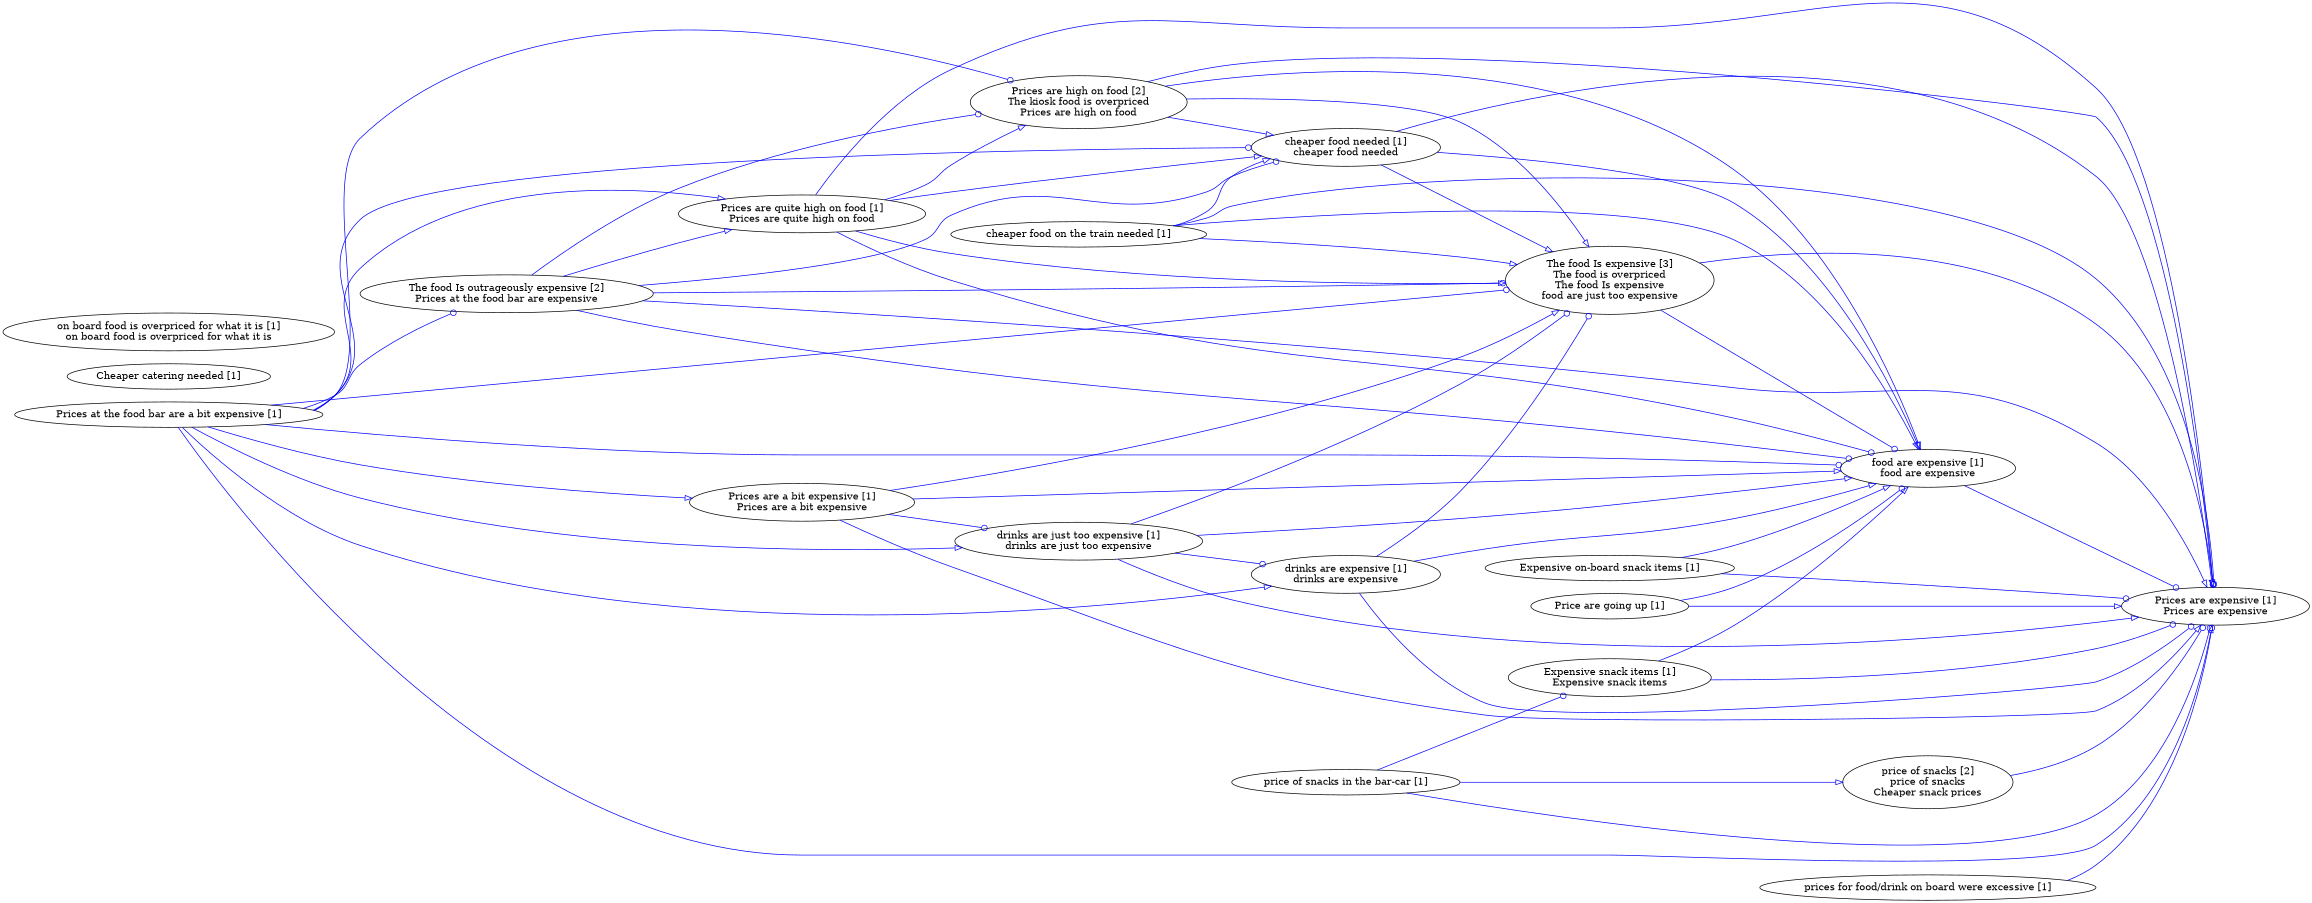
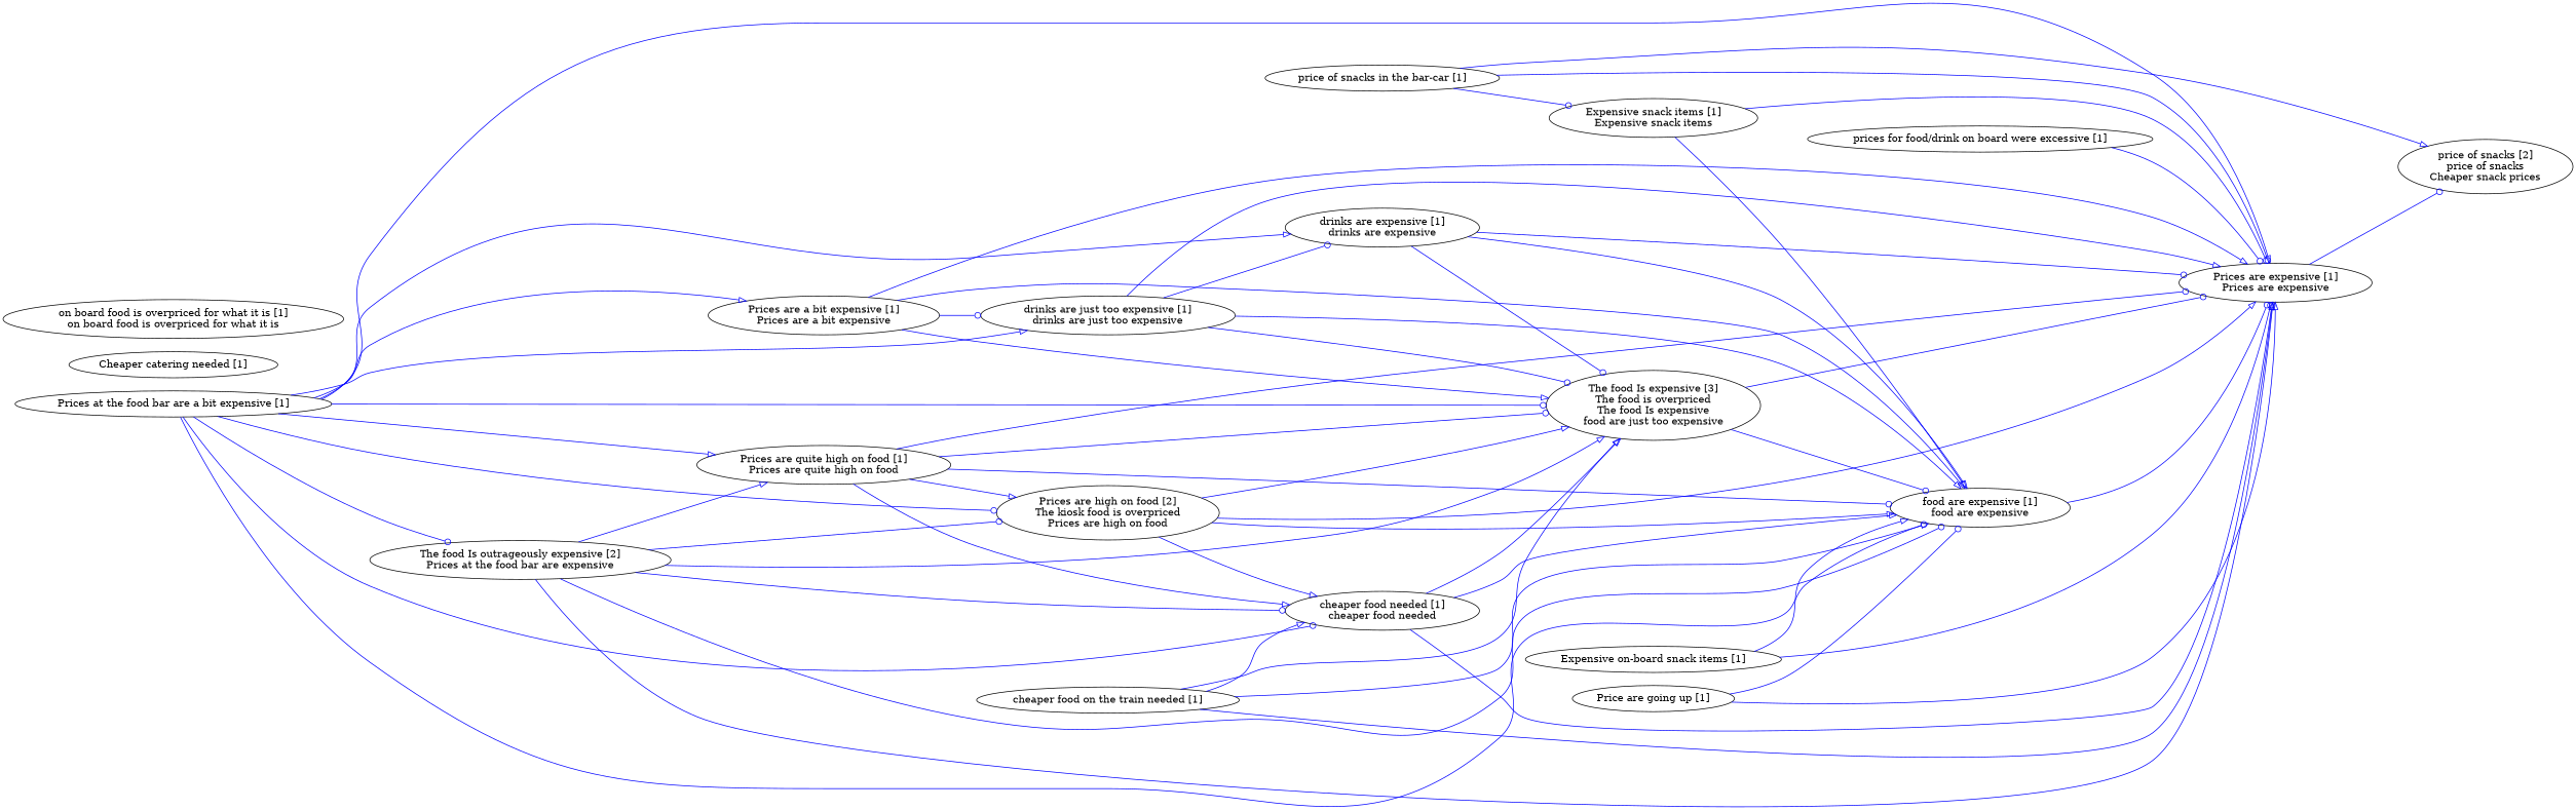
  digraph {
    rankdir=LR
    edge [arrowhead=onormal color=blue]
    "Prices are high on food [2]\nThe kiosk food is overpriced\nPrices are high on food"
    "The food Is expensive [3]\nThe food is overpriced\nThe food Is expensive\nfood are just too expensive"
    "Prices are expensive [1]\nPrices are expensive"
    "cheaper food needed [1]\ncheaper food needed"
    "food are expensive [1]\nfood are expensive"
    "The food Is outrageously expensive [2]\nPrices at the food bar are expensive"
    "Prices are quite high on food [1]\nPrices are quite high on food"
    "price of snacks [2]\nprice of snacks\nCheaper snack prices"
    "Cheaper catering needed [1]"
    "Expensive on-board snack items [1]"
    "Expensive snack items [1]\nExpensive snack items"
    "Price are going up [1]"
    "Prices at the food bar are a bit expensive [1]"
    "Prices are a bit expensive [1]\nPrices are a bit expensive"
    "drinks are just too expensive [1]\ndrinks are just too expensive"
    "drinks are expensive [1]\ndrinks are expensive"
    "cheaper food on the train needed [1]"
    "on board food is overpriced for what it is [1]\non board food is overpriced for what it is"
    "price of snacks in the bar-car [1]"
    "prices for food/drink on board were excessive [1]"
    "Prices are high on food [2]\nThe kiosk food is overpriced\nPrices are high on food" -> "The food Is expensive [3]\nThe food is overpriced\nThe food Is expensive\nfood are just too expensive"
    "Prices are high on food [2]\nThe kiosk food is overpriced\nPrices are high on food" -> "Prices are expensive [1]\nPrices are expensive"
    "Prices are high on food [2]\nThe kiosk food is overpriced\nPrices are high on food" -> "cheaper food needed [1]\ncheaper food needed"
    "Prices are high on food [2]\nThe kiosk food is overpriced\nPrices are high on food" -> "food are expensive [1]\nfood are expensive"
    "The food Is expensive [3]\nThe food is overpriced\nThe food Is expensive\nfood are just too expensive" -> "Prices are expensive [1]\nPrices are expensive" [arrowhead=odot]
    "The food Is expensive [3]\nThe food is overpriced\nThe food Is expensive\nfood are just too expensive" -> "food are expensive [1]\nfood are expensive" [arrowhead=odot]
    "cheaper food needed [1]\ncheaper food needed" -> "The food Is expensive [3]\nThe food is overpriced\nThe food Is expensive\nfood are just too expensive"
    "cheaper food needed [1]\ncheaper food needed" -> "Prices are expensive [1]\nPrices are expensive"
    "cheaper food needed [1]\ncheaper food needed" -> "food are expensive [1]\nfood are expensive"
    "food are expensive [1]\nfood are expensive" -> "Prices are expensive [1]\nPrices are expensive" [arrowhead=odot]
    "The food Is outrageously expensive [2]\nPrices at the food bar are expensive" -> "Prices are high on food [2]\nThe kiosk food is overpriced\nPrices are high on food" [arrowhead=odot]
    "The food Is outrageously expensive [2]\nPrices at the food bar are expensive" -> "The food Is expensive [3]\nThe food is overpriced\nThe food Is expensive\nfood are just too expensive"
    "The food Is outrageously expensive [2]\nPrices at the food bar are expensive" -> "Prices are expensive [1]\nPrices are expensive"
    "The food Is outrageously expensive [2]\nPrices at the food bar are expensive" -> "cheaper food needed [1]\ncheaper food needed" [arrowhead=odot]
    "The food Is outrageously expensive [2]\nPrices at the food bar are expensive" -> "food are expensive [1]\nfood are expensive" [arrowhead=odot]
    "The food Is outrageously expensive [2]\nPrices at the food bar are expensive" -> "Prices are quite high on food [1]\nPrices are quite high on food"
    "Prices are quite high on food [1]\nPrices are quite high on food" -> "Prices are high on food [2]\nThe kiosk food is overpriced\nPrices are high on food"
    "Prices are quite high on food [1]\nPrices are quite high on food" -> "The food Is expensive [3]\nThe food is overpriced\nThe food Is expensive\nfood are just too expensive" [arrowhead=odot]
    "Prices are quite high on food [1]\nPrices are quite high on food" -> "Prices are expensive [1]\nPrices are expensive" [arrowhead=odot]
    "Prices are quite high on food [1]\nPrices are quite high on food" -> "cheaper food needed [1]\ncheaper food needed"
    "Prices are quite high on food [1]\nPrices are quite high on food" -> "food are expensive [1]\nfood are expensive" [arrowhead=odot]
-   "price of snacks [2]\nprice of snacks\nCheaper snack prices" -> "Prices are expensive [1]\nPrices are expensive" [arrowhead=odot]
+   "Prices are expensive [1]\nPrices are expensive" -> "price of snacks [2]\nprice of snacks\nCheaper snack prices" [arrowhead=odot]
    "Expensive on-board snack items [1]" -> "Prices are expensive [1]\nPrices are expensive" [arrowhead=odot]
    "Expensive on-board snack items [1]" -> "food are expensive [1]\nfood are expensive"
    "Expensive snack items [1]\nExpensive snack items" -> "Prices are expensive [1]\nPrices are expensive" [arrowhead=odot]
    "Expensive snack items [1]\nExpensive snack items" -> "food are expensive [1]\nfood are expensive"
    "Price are going up [1]" -> "Prices are expensive [1]\nPrices are expensive"
    "Price are going up [1]" -> "food are expensive [1]\nfood are expensive" [arrowhead=odot]
    "Prices at the food bar are a bit expensive [1]" -> "Prices are high on food [2]\nThe kiosk food is overpriced\nPrices are high on food" [arrowhead=odot]
    "Prices at the food bar are a bit expensive [1]" -> "The food Is expensive [3]\nThe food is overpriced\nThe food Is expensive\nfood are just too expensive" [arrowhead=odot]
    "Prices at the food bar are a bit expensive [1]" -> "Prices are expensive [1]\nPrices are expensive"
    "Prices at the food bar are a bit expensive [1]" -> "cheaper food needed [1]\ncheaper food needed" [arrowhead=odot]
    "Prices at the food bar are a bit expensive [1]" -> "food are expensive [1]\nfood are expensive" [arrowhead=odot]
    "Prices at the food bar are a bit expensive [1]" -> "The food Is outrageously expensive [2]\nPrices at the food bar are expensive" [arrowhead=odot]
    "Prices at the food bar are a bit expensive [1]" -> "Prices are quite high on food [1]\nPrices are quite high on food"
    "Prices at the food bar are a bit expensive [1]" -> "Prices are a bit expensive [1]\nPrices are a bit expensive"
    "Prices at the food bar are a bit expensive [1]" -> "drinks are just too expensive [1]\ndrinks are just too expensive"
    "Prices at the food bar are a bit expensive [1]" -> "drinks are expensive [1]\ndrinks are expensive"
    "Prices are a bit expensive [1]\nPrices are a bit expensive" -> "The food Is expensive [3]\nThe food is overpriced\nThe food Is expensive\nfood are just too expensive"
    "Prices are a bit expensive [1]\nPrices are a bit expensive" -> "Prices are expensive [1]\nPrices are expensive"
    "Prices are a bit expensive [1]\nPrices are a bit expensive" -> "food are expensive [1]\nfood are expensive"
    "Prices are a bit expensive [1]\nPrices are a bit expensive" -> "drinks are just too expensive [1]\ndrinks are just too expensive" [arrowhead=odot]
    "drinks are just too expensive [1]\ndrinks are just too expensive" -> "The food Is expensive [3]\nThe food is overpriced\nThe food Is expensive\nfood are just too expensive" [arrowhead=odot]
    "drinks are just too expensive [1]\ndrinks are just too expensive" -> "Prices are expensive [1]\nPrices are expensive"
    "drinks are just too expensive [1]\ndrinks are just too expensive" -> "food are expensive [1]\nfood are expensive"
    "drinks are just too expensive [1]\ndrinks are just too expensive" -> "drinks are expensive [1]\ndrinks are expensive" [arrowhead=odot]
    "drinks are expensive [1]\ndrinks are expensive" -> "The food Is expensive [3]\nThe food is overpriced\nThe food Is expensive\nfood are just too expensive" [arrowhead=odot]
    "drinks are expensive [1]\ndrinks are expensive" -> "Prices are expensive [1]\nPrices are expensive" [arrowhead=odot]
    "drinks are expensive [1]\ndrinks are expensive" -> "food are expensive [1]\nfood are expensive"
    "cheaper food on the train needed [1]" -> "The food Is expensive [3]\nThe food is overpriced\nThe food Is expensive\nfood are just too expensive"
    "cheaper food on the train needed [1]" -> "Prices are expensive [1]\nPrices are expensive" [arrowhead=odot]
    "cheaper food on the train needed [1]" -> "cheaper food needed [1]\ncheaper food needed"
    "cheaper food on the train needed [1]" -> "food are expensive [1]\nfood are expensive"
    "price of snacks in the bar-car [1]" -> "Prices are expensive [1]\nPrices are expensive" [arrowhead=odot]
    "price of snacks in the bar-car [1]" -> "price of snacks [2]\nprice of snacks\nCheaper snack prices"
    "price of snacks in the bar-car [1]" -> "Expensive snack items [1]\nExpensive snack items" [arrowhead=odot]
    "prices for food/drink on board were excessive [1]" -> "Prices are expensive [1]\nPrices are expensive" [arrowhead=odot]
  }
